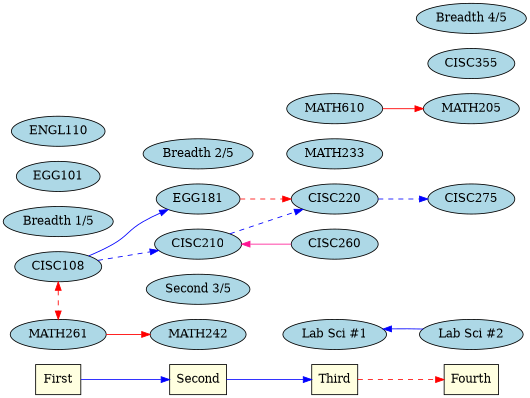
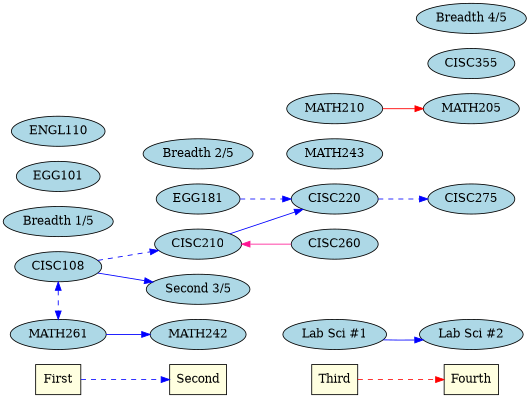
  digraph {
    rankdir=LR
    node [fillcolor=lightblue style=filled]
    edge [color=blue]
    First [fillcolor=lightyellow shape=box]
    CISC108
    n3 [label=MATH261]
    "Breadth 1/5"
    EGG101
    ENGL110
    Second [fillcolor=lightyellow shape=box]
    n8 [label=EGG181]
    CISC210
    MATH242
    "Breadth 2/5"
    n12 [label="Second 3/5"]
    Third [fillcolor=lightyellow shape=box]
    CISC220
    CISC260
-   MATH243 [label=MATH233]
-   MATH210 [label=MATH610]
+   MATH243
+   MATH210
    "Lab Sci #1"
    Fourth [fillcolor=lightyellow shape=box]
    CISC275
    CISC355
    MATH205
    "Lab Sci #2"
    "Breadth 4/5"
    subgraph sub_1 {
      rank=same
      First
      CISC108
      n3
      "Breadth 1/5"
      EGG101
      ENGL110
    }
    subgraph sub_2 {
      rank=same
      Second
      n8
      CISC210
      MATH242
      "Breadth 2/5"
      n12
    }
    subgraph sub_3 {
      rank=same
      Third
      CISC220
      CISC260
      MATH243
      MATH210
      "Lab Sci #1"
    }
    subgraph sub_4 {
      rank=same
      Fourth
      CISC275
      CISC355
      MATH205
      "Lab Sci #2"
      "Breadth 4/5"
    }
-   First -> Second
-   CISC108 -> n3 [color=red dir=both style=dashed]
-   CISC108 -> n8
+   First -> Second [style=dashed]
+   CISC108 -> n3 [dir=both style=dashed]
+   CISC108 -> n12
    CISC108 -> CISC210 [style=dashed]
-   n3 -> MATH242 [color=red]
-   Second -> Third
-   n8 -> CISC220 [color=red style=dashed]
-   CISC210 -> CISC220 [style=dashed]
+   n3 -> MATH242
+   n8 -> CISC220 [style=dashed]
+   CISC210 -> CISC220
    MATH242 -> "Lab Sci #1" [style=invis color=""]
    Third -> Fourth [color=red style=dashed]
    CISC220 -> CISC275 [style=dashed]
    CISC260 -> CISC210 [color=deeppink]
    MATH210 -> MATH205 [color=red]
-   "Lab Sci #2" -> "Lab Sci #1"
+   "Lab Sci #1" -> "Lab Sci #2"
  }
